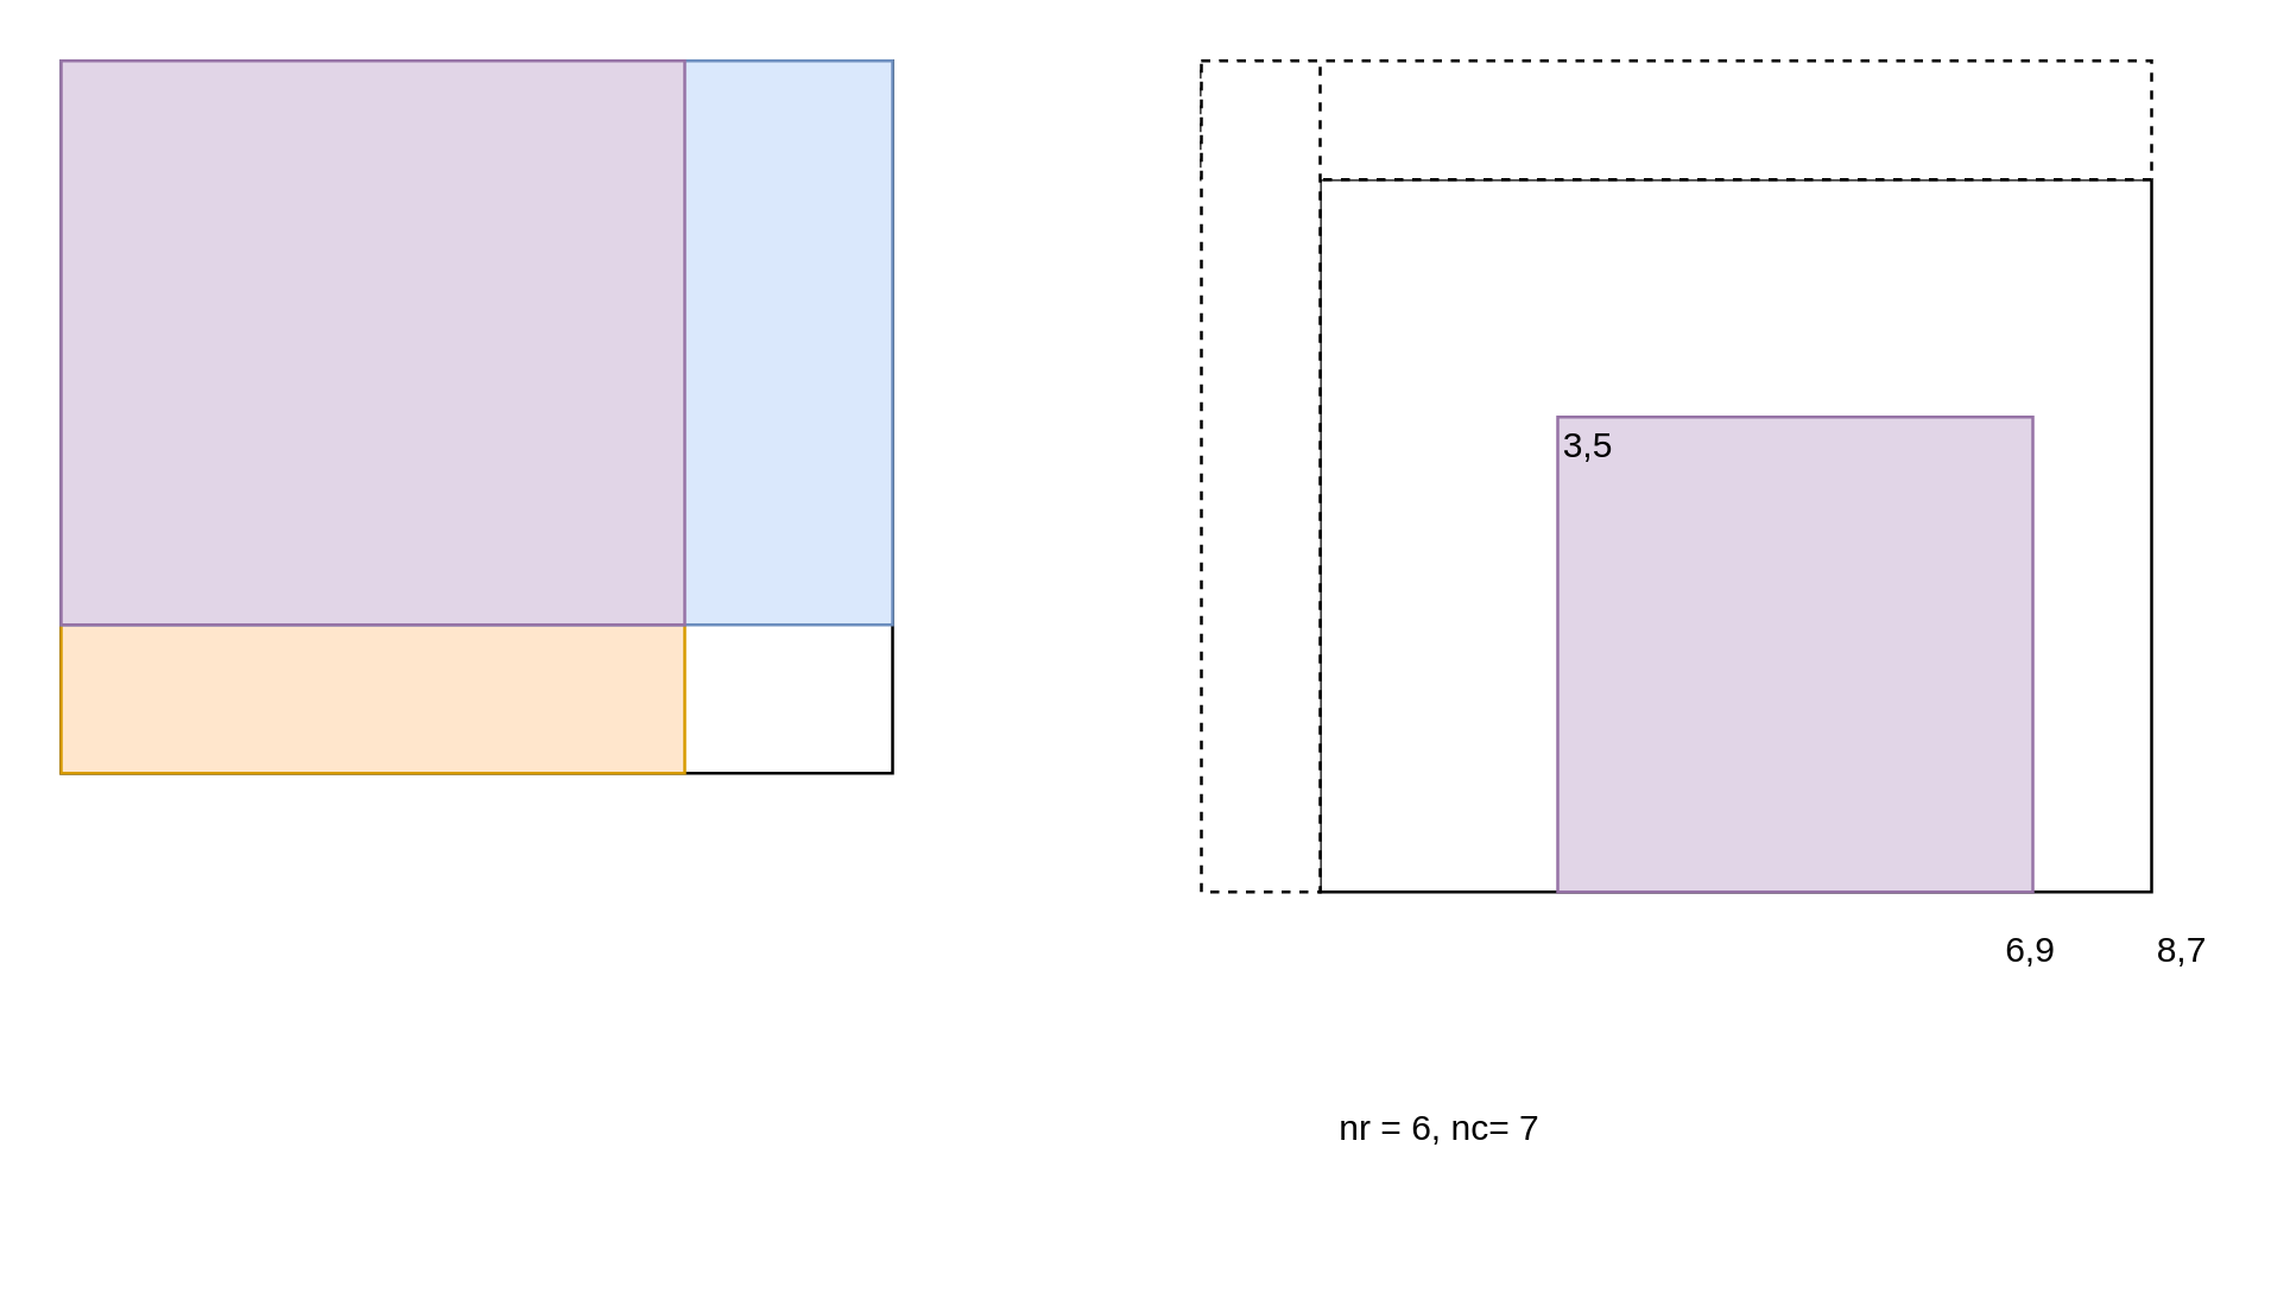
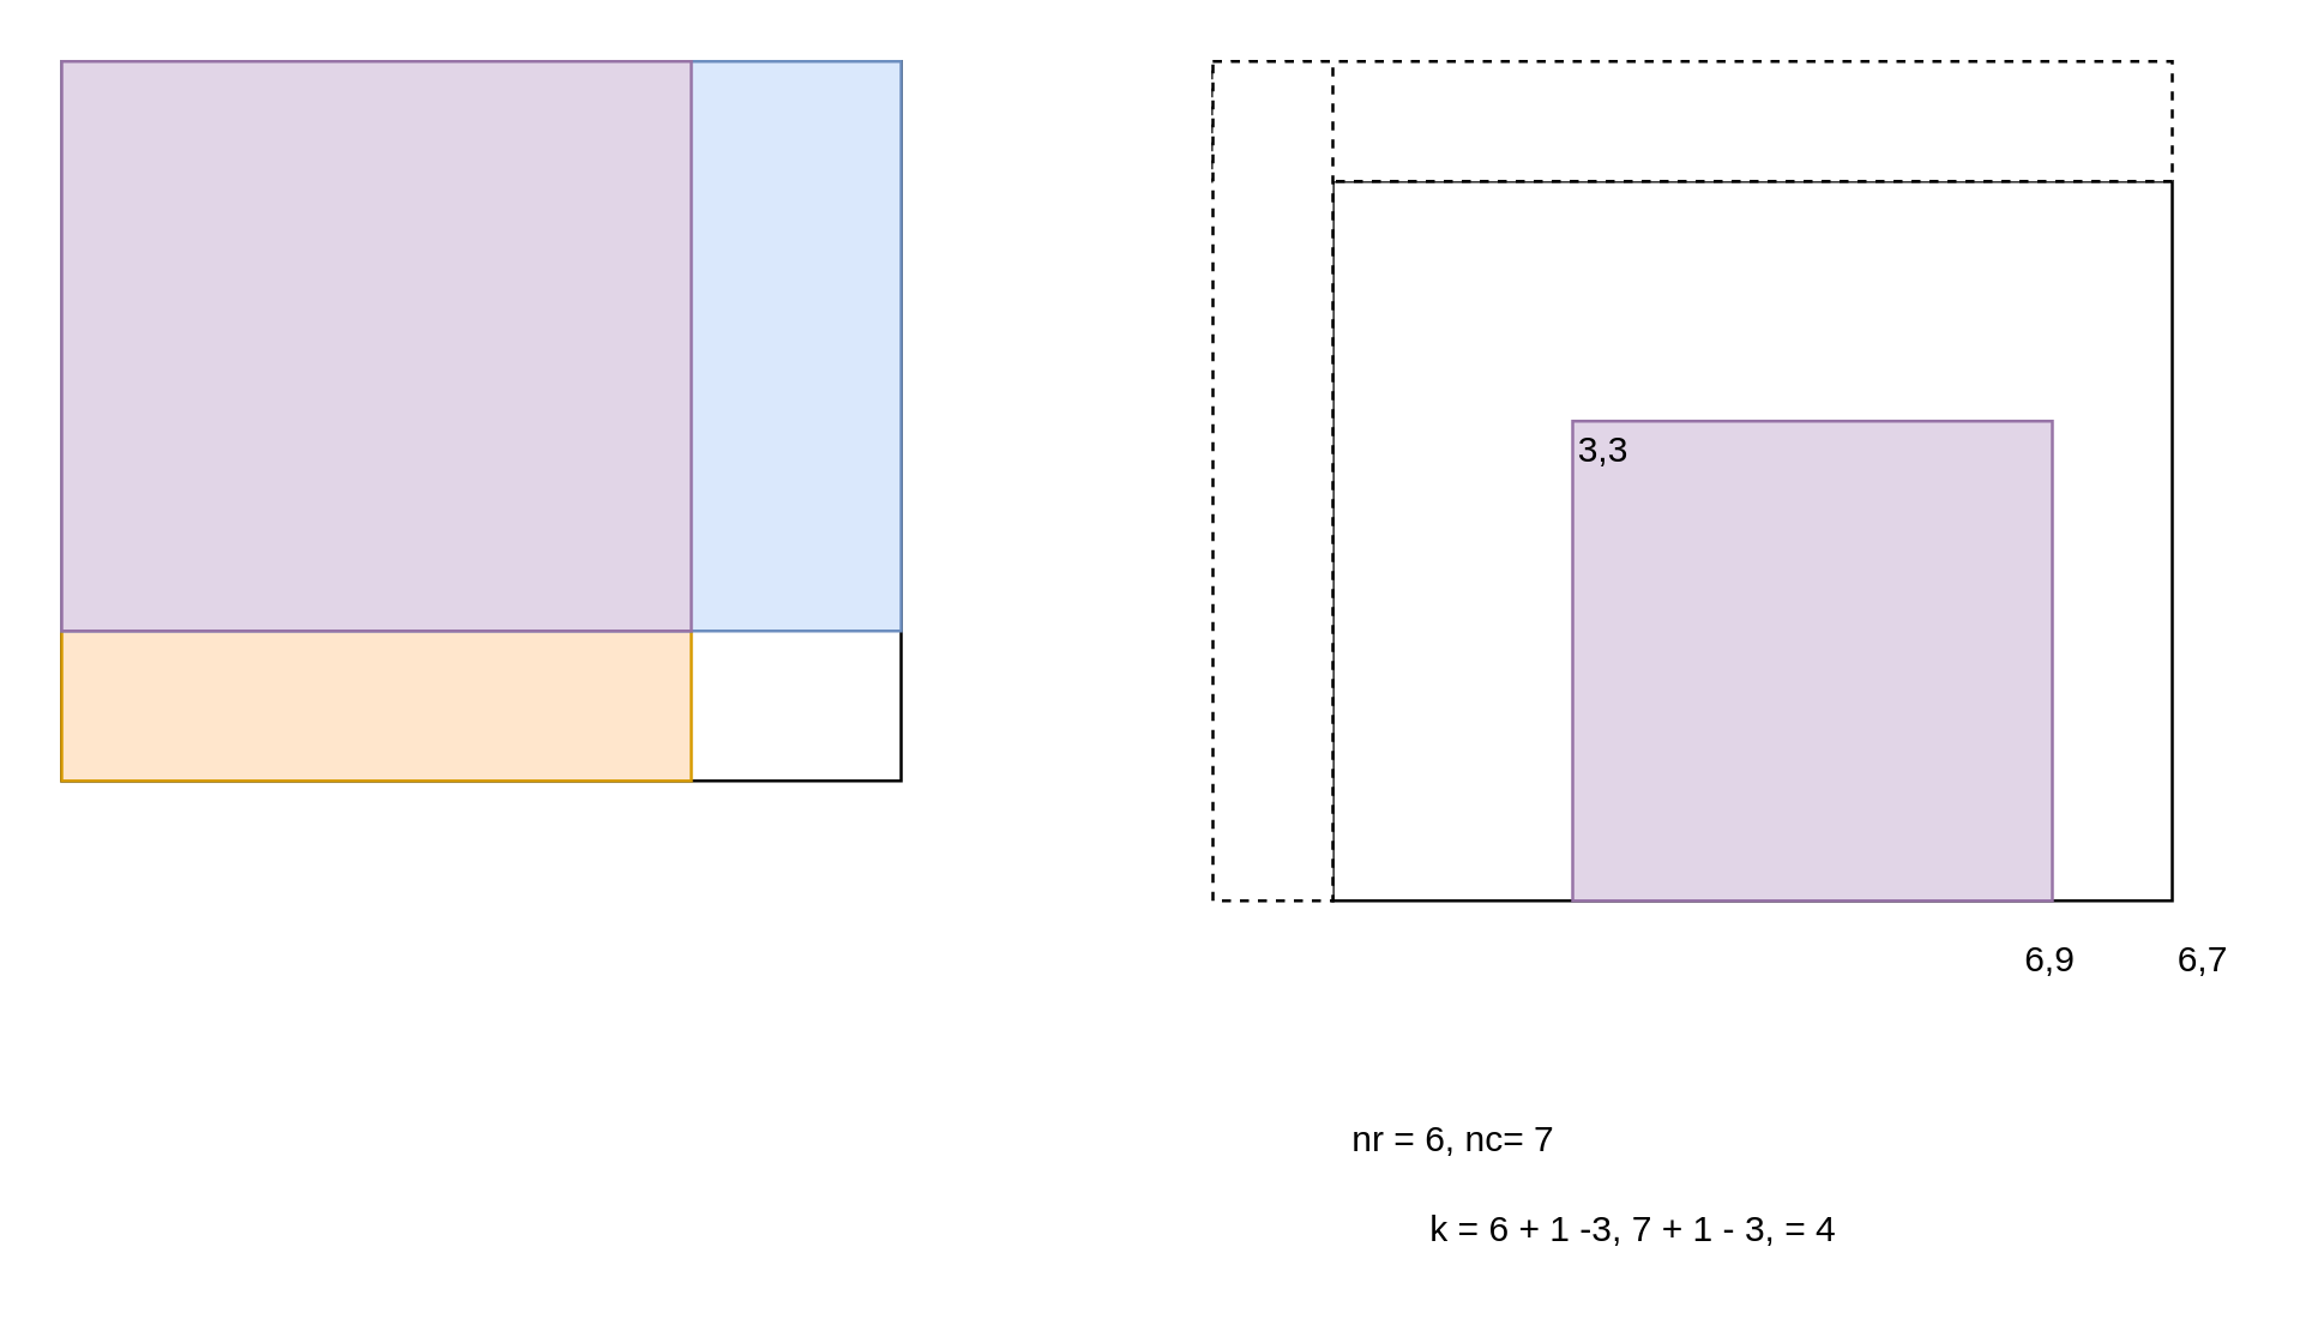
  <mxCell id="0" />
  <mxCell id="1" parent="0" />
  <mxCell id="2" value="" style="rounded=0;whiteSpace=wrap;html=1;" parent="1" vertex="1"><mxGeometry x="20" y="20" width="280" height="240" as="geometry" /></mxCell>
  <mxCell id="3" value="" style="rounded=0;whiteSpace=wrap;html=1;fillColor=#ffe6cc;strokeColor=#d79b00;" parent="1" vertex="1"><mxGeometry x="20" y="20" width="210" height="240" as="geometry" /></mxCell>
  <mxCell id="4" value="" style="rounded=0;whiteSpace=wrap;html=1;fillColor=#dae8fc;strokeColor=#6c8ebf;" parent="1" vertex="1"><mxGeometry x="20" y="20" width="280" height="190" as="geometry" /></mxCell>
  <mxCell id="5" value="" style="rounded=0;whiteSpace=wrap;html=1;fillColor=#e1d5e7;strokeColor=#9673a6;" parent="1" vertex="1"><mxGeometry x="20" y="20" width="210" height="190" as="geometry" /></mxCell>
  <mxCell id="6" value="" style="rounded=0;whiteSpace=wrap;html=1;" parent="1" vertex="1"><mxGeometry x="444" y="60" width="280" height="240" as="geometry" /></mxCell>
  <mxCell id="7" value="" style="rounded=0;whiteSpace=wrap;html=1;fillColor=#e1d5e7;strokeColor=#9673a6;" parent="1" vertex="1"><mxGeometry x="524" y="140" width="160" height="160" as="geometry" /></mxCell>
  <mxCell id="8" value="" style="rounded=0;whiteSpace=wrap;html=1;dashed=1;" parent="1" vertex="1"><mxGeometry x="404" y="20" width="320" height="40" as="geometry" /></mxCell>
  <mxCell id="9" value="" style="rounded=0;whiteSpace=wrap;html=1;dashed=1;" parent="1" vertex="1"><mxGeometry x="404" y="20" width="40" height="280" as="geometry" /></mxCell>
  <mxCell id="10" value="6,9" style="text;html=1;align=center;verticalAlign=middle;resizable=0;points=[];autosize=1;strokeColor=none;" parent="1" vertex="1"><mxGeometry x="668" y="310" width="30" height="20" as="geometry" /></mxCell>
- <mxCell id="12" value="3,5" style="text;html=1;align=center;verticalAlign=middle;resizable=0;points=[];autosize=1;strokeColor=none;" parent="1" vertex="1"><mxGeometry x="519" y="140" width="30" height="20" as="geometry" /></mxCell>
+ <mxCell id="11" value="k = 6 + 1 -3, 7 + 1 - 3, = 4" style="text;html=1;align=center;verticalAlign=middle;resizable=0;points=[];autosize=1;strokeColor=none;" parent="1" vertex="1"><mxGeometry x="469" y="400" width="150" height="20" as="geometry" /></mxCell>
+ <mxCell id="12" value="3,3" style="text;html=1;align=center;verticalAlign=middle;resizable=0;points=[];autosize=1;strokeColor=none;" parent="1" vertex="1"><mxGeometry x="519" y="140" width="30" height="20" as="geometry" /></mxCell>
  <mxCell id="13" value="nr = 6, nc= 7" style="text;html=1;align=center;verticalAlign=middle;resizable=0;points=[];autosize=1;strokeColor=none;" parent="1" vertex="1"><mxGeometry x="444" y="370" width="80" height="20" as="geometry" /></mxCell>
- <mxCell id="14" value="8,7" style="text;html=1;align=center;verticalAlign=middle;resizable=0;points=[];autosize=1;strokeColor=none;" parent="1" vertex="1"><mxGeometry x="719" y="310" width="30" height="20" as="geometry" /></mxCell>
+ <mxCell id="14" value="6,7" style="text;html=1;align=center;verticalAlign=middle;resizable=0;points=[];autosize=1;strokeColor=none;" parent="1" vertex="1"><mxGeometry x="719" y="310" width="30" height="20" as="geometry" /></mxCell>
